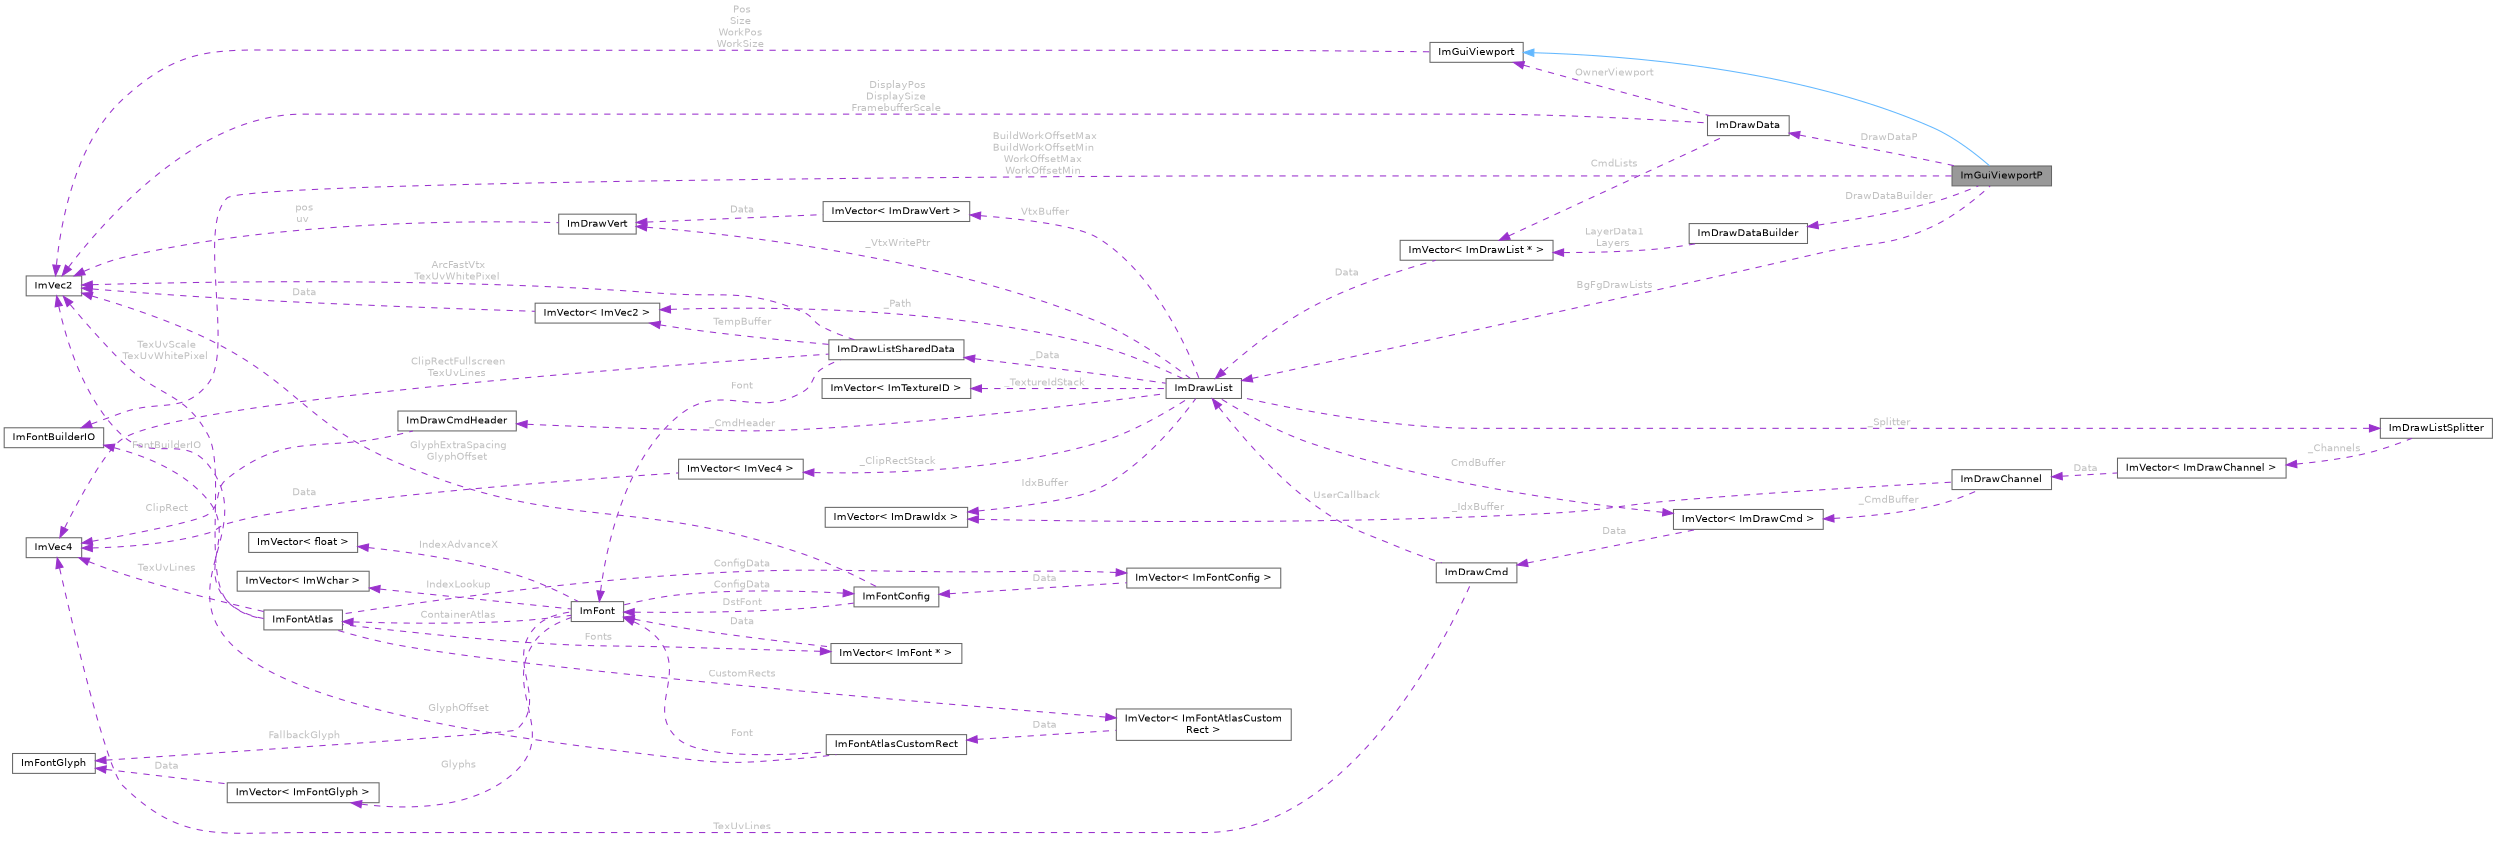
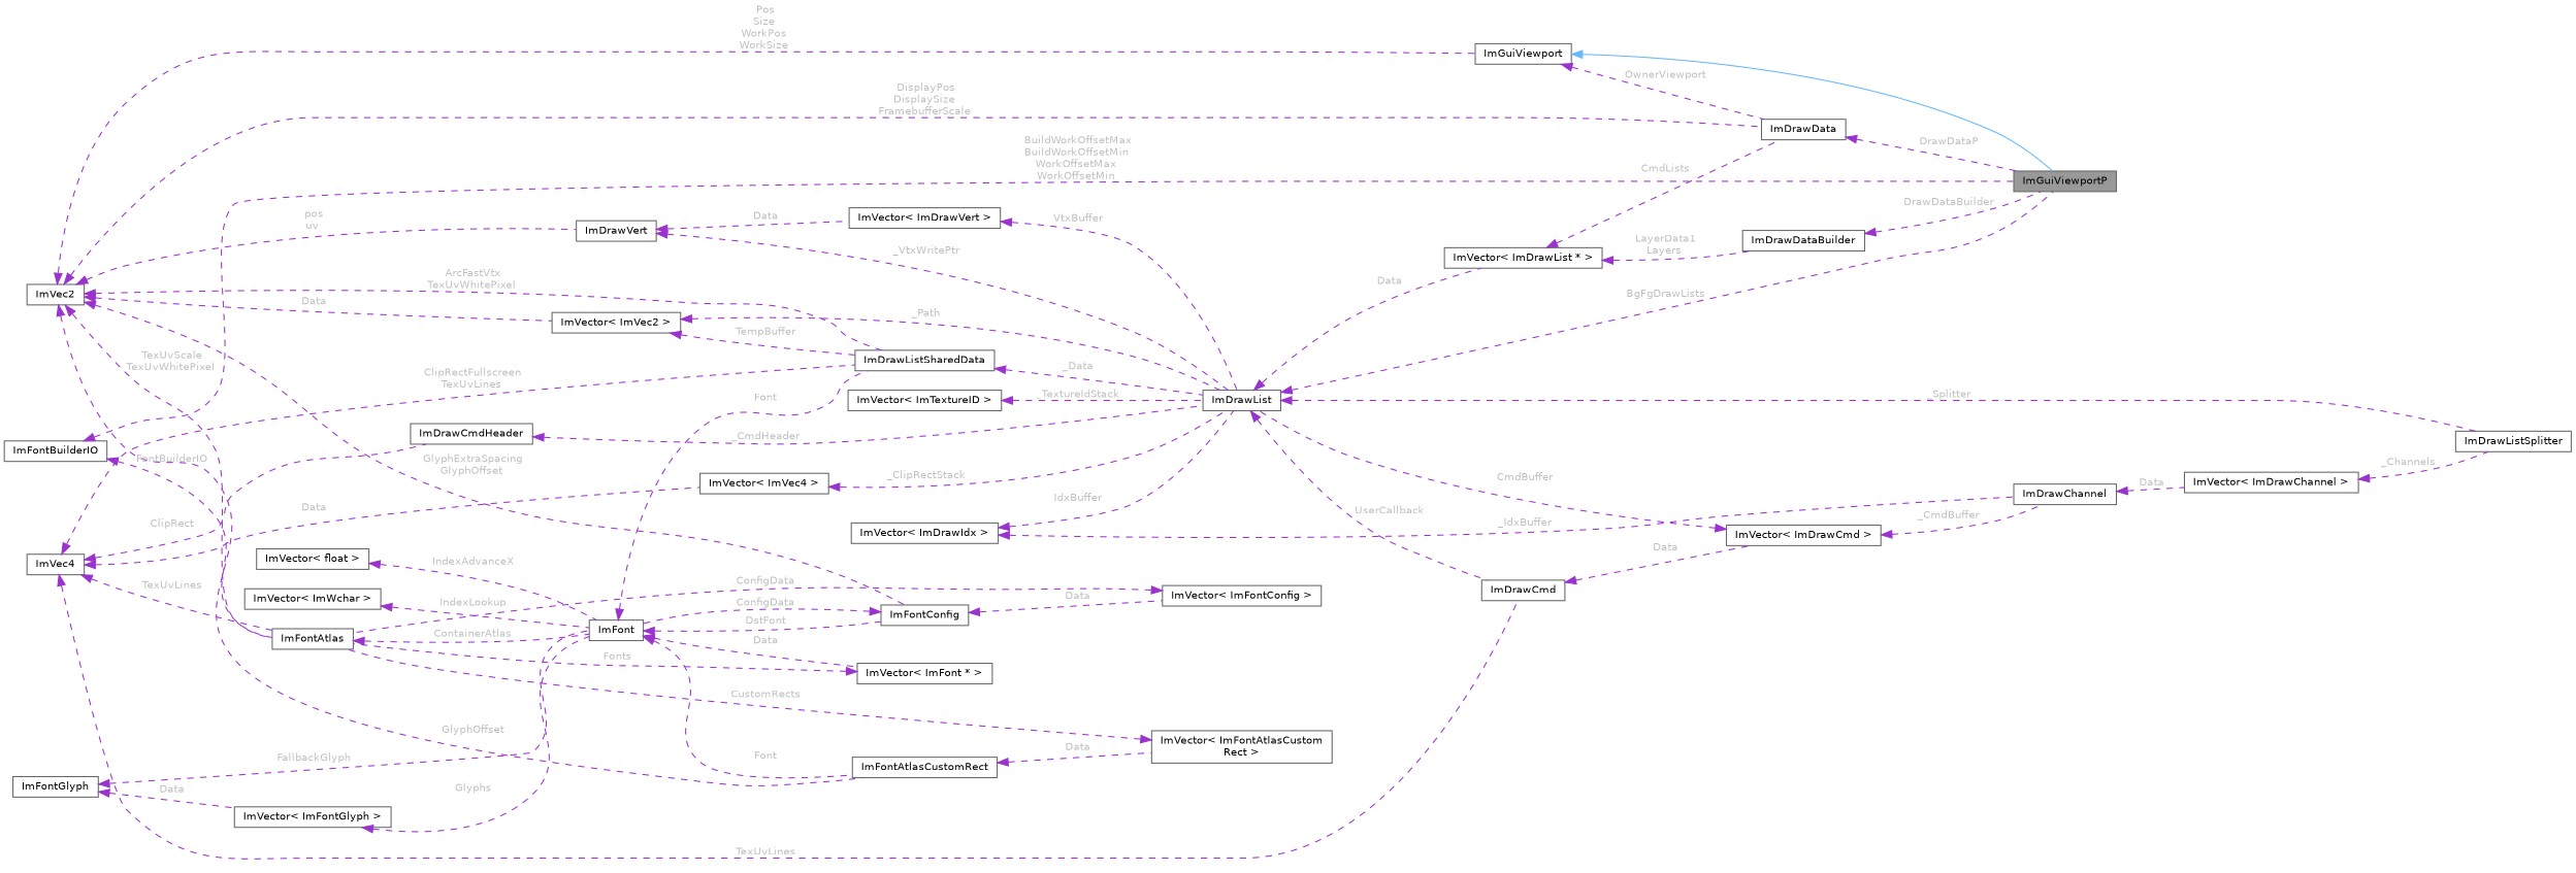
  digraph {
    rankdir=LR
    node [color=gray40 fillcolor=white fontname=Helvetica fontsize=10 shape=box style=filled]
    edge [color=darkorchid3 dir=back fontname=Helvetica fontsize=10 labelfontname=Helvetica labelfontsize=10 style=dashed fontcolor=grey]
    n1 [fillcolor=grey60 fontcolor=black height=0.2 label=ImGuiViewportP width=0.4]
    n2 [height=0.2 label=ImGuiViewport width=0.4]
    n3 [height=0.2 label=ImDrawData width=0.4]
    n4 [height=0.2 label=ImVec2 width=0.4]
    n5 [height=0.2 label=ImDrawVert width=0.4]
    n6 [height=0.2 label=ImDrawListSharedData width=0.4]
    n7 [height=0.2 label=ImFontAtlas width=0.4]
    n8 [height=0.2 label=ImFontAtlasCustomRect width=0.4]
    n9 [height=0.2 label=ImFontConfig width=0.4]
    n10 [height=0.2 label="ImVector\< ImVec2 \>" width=0.4]
    n11 [height=0.2 label=ImDrawList width=0.4]
    n12 [height=0.2 label="ImVector\< ImDrawVert \>" width=0.4]
    n13 [height=0.2 label=ImFont width=0.4]
    n14 [height=0.2 label="ImVector\< ImFontAtlasCustom\lRect \>" width=0.4]
    n15 [height=0.2 label="ImVector\< ImFontConfig \>" width=0.4]
    n16 [height=0.2 label=ImDrawCmd width=0.4]
    n17 [height=0.2 label="ImVector\< ImDrawList * \>" width=0.4]
    n18 [height=0.2 label="ImVector\< ImDrawCmd \>" width=0.4]
    n19 [height=0.2 label=ImDrawDataBuilder width=0.4]
    n20 [height=0.2 label=ImDrawChannel width=0.4]
    n21 [height=0.2 label="ImVector\< ImDrawChannel \>" width=0.4]
    n22 [height=0.2 label=ImVec4 width=0.4]
    n23 [height=0.2 label=ImDrawCmdHeader width=0.4]
    n24 [height=0.2 label="ImVector\< ImVec4 \>" width=0.4]
    n25 [height=0.2 label="ImVector\< ImDrawIdx \>" width=0.4]
    n26 [height=0.2 label="ImVector\< ImFont * \>" width=0.4]
    n27 [height=0.2 label="ImVector\< float \>" width=0.4]
    n28 [height=0.2 label="ImVector\< ImWchar \>" width=0.4]
    n29 [height=0.2 label="ImVector\< ImFontGlyph \>" width=0.4]
    n30 [height=0.2 label=ImFontGlyph width=0.4]
    n31 [height=0.2 label=ImFontBuilderIO width=0.4]
    n32 [height=0.2 label=ImDrawListSplitter width=0.4]
    n33 [height=0.2 label="ImVector\< ImTextureID \>" width=0.4]
    n2 -> n1 [color=steelblue1 style=solid fontcolor=""]
    n2 -> n3 [label=" OwnerViewport"]
    n3 -> n1 [label=" DrawDataP"]
    n4 -> n2 [label=" Pos\nSize\nWorkPos\nWorkSize"]
    n4 -> n3 [label=" DisplayPos\nDisplaySize\nFramebufferScale"]
    n4 -> n5 [label=" pos\nuv"]
    n4 -> n6 [label=" ArcFastVtx\nTexUvWhitePixel"]
    n4 -> n7 [label=" TexUvScale\nTexUvWhitePixel"]
    n4 -> n8 [label=" GlyphOffset"]
    n4 -> n9 [label=" GlyphExtraSpacing\nGlyphOffset"]
    n4 -> n10 [label=" Data"]
    n5 -> n11 [label=" _VtxWritePtr"]
    n5 -> n12 [label=" Data"]
    n6 -> n11 [label=" _Data"]
    n7 -> n13 [label=" ContainerAtlas"]
    n8 -> n14 [label=" Data"]
    n9 -> n13 [label=" ConfigData"]
    n9 -> n15 [label=" Data"]
    n10 -> n6 [label=" TempBuffer"]
    n10 -> n11 [label=" _Path"]
    n11 -> n1 [label=" BgFgDrawLists"]
    n11 -> n16 [label=" UserCallback"]
    n11 -> n17 [label=" Data"]
    n12 -> n11 [label=" VtxBuffer"]
    n13 -> n6 [label=" Font"]
    n13 -> n8 [label=" Font"]
    n13 -> n9 [label=" DstFont"]
    n13 -> n26 [label=" Data"]
    n14 -> n7 [label=" CustomRects"]
    n15 -> n7 [label=" ConfigData"]
    n16 -> n18 [label=" Data"]
    n17 -> n3 [label=" CmdLists"]
    n17 -> n19 [label=" LayerData1\nLayers"]
    n18 -> n11 [label=" CmdBuffer"]
    n18 -> n20 [label=" _CmdBuffer"]
    n19 -> n1 [label=" DrawDataBuilder"]
    n20 -> n21 [label=" Data"]
    n21 -> n32 [label=" _Channels"]
    n22 -> n6 [label=" ClipRectFullscreen\nTexUvLines"]
    n22 -> n7 [label=" TexUvLines"]
    n22 -> n16 [label=" TexUvLines"]
    n22 -> n23 [label=" ClipRect"]
    n22 -> n24 [label=" Data"]
    n23 -> n11 [label=" _CmdHeader"]
    n24 -> n11 [label=" _ClipRectStack"]
    n25 -> n11 [label=" IdxBuffer"]
    n25 -> n20 [label=" _IdxBuffer"]
    n26 -> n7 [label=" Fonts"]
    n27 -> n13 [label=" IndexAdvanceX"]
    n28 -> n13 [label=" IndexLookup"]
    n29 -> n13 [label=" Glyphs"]
    n30 -> n13 [label=" FallbackGlyph"]
    n30 -> n29 [label=" Data"]
    n31 -> n1 [label=" BuildWorkOffsetMax\nBuildWorkOffsetMin\nWorkOffsetMax\nWorkOffsetMin"]
    n31 -> n7 [label=" FontBuilderIO"]
-   n32 -> n11 [label=" _Splitter"]
+   n11 -> n32 [label=" _Splitter"]
    n33 -> n11 [label=" _TextureIdStack"]
  }
